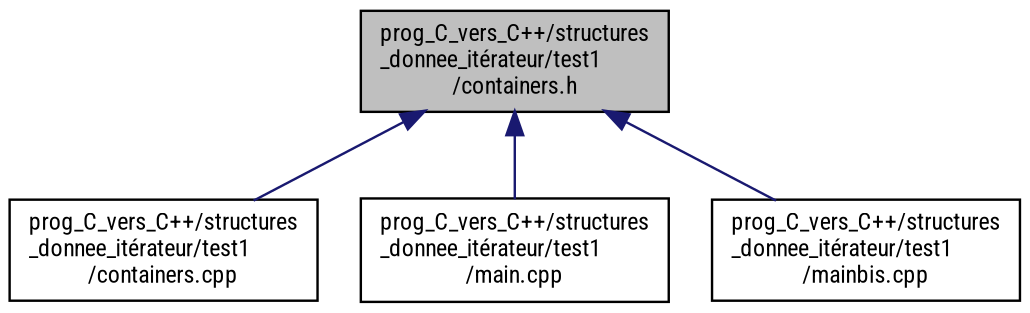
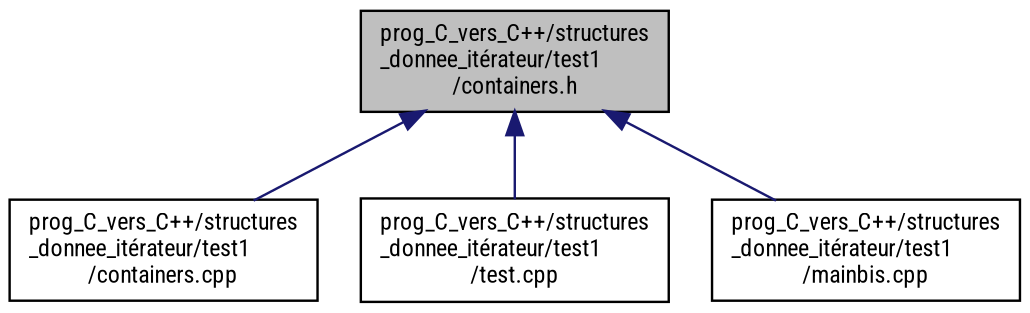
  digraph {
    fontname="Roboto Condensed"
    node [color=black fillcolor=white fontname="Roboto Condensed" fontsize=10 shape=record style=filled]
    edge [color=midnightblue dir=back fontname="Roboto Condensed" fontsize=10 labelfontname=Helvetica labelfontsize=10 style=solid]
    n1 [fillcolor=grey75 fontcolor=black height=0.2 label="prog_C_vers_C++/structures\l_donnee_itérateur/test1\l/containers.h" width=0.4]
    n2 [height=0.2 label="prog_C_vers_C++/structures\l_donnee_itérateur/test1\l/containers.cpp" width=0.4]
-   n3 [height=0.2 label="prog_C_vers_C++/structures\l_donnee_itérateur/test1\l/main.cpp" width=0.4]
+   n3 [height=0.2 label="prog_C_vers_C++/structures\l_donnee_itérateur/test1\l/test.cpp" width=0.4]
    n4 [height=0.2 label="prog_C_vers_C++/structures\l_donnee_itérateur/test1\l/mainbis.cpp" width=0.4]
    n1 -> n2
    n1 -> n3
    n1 -> n4
  }
